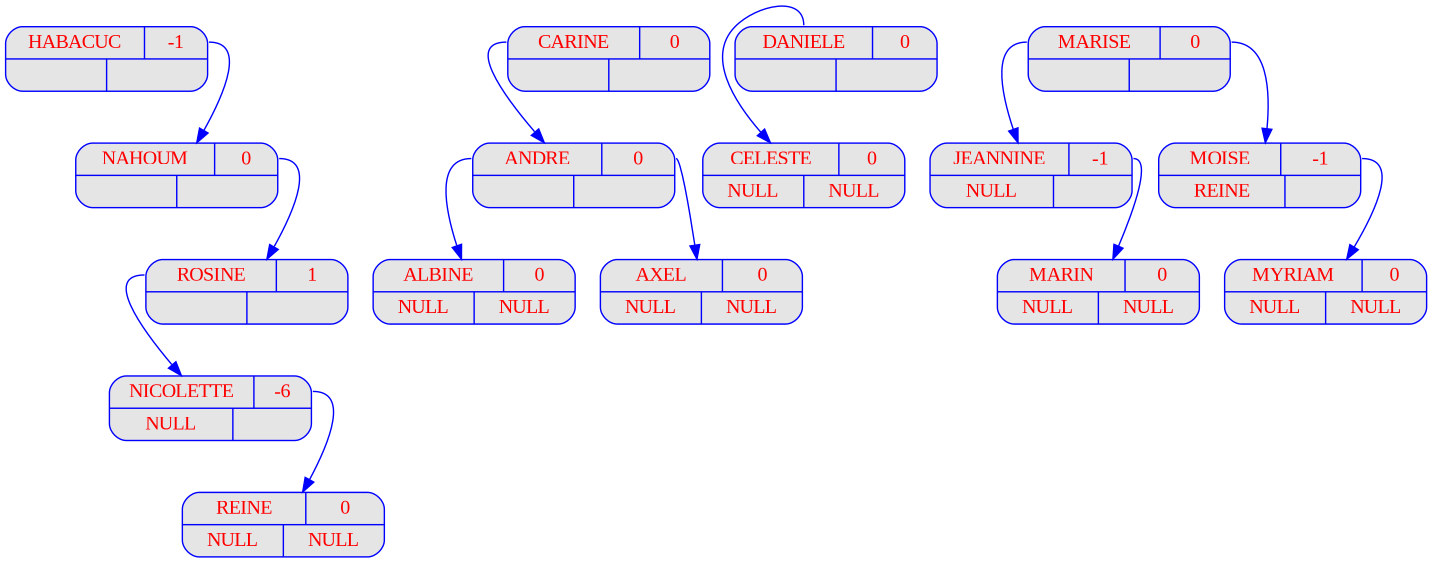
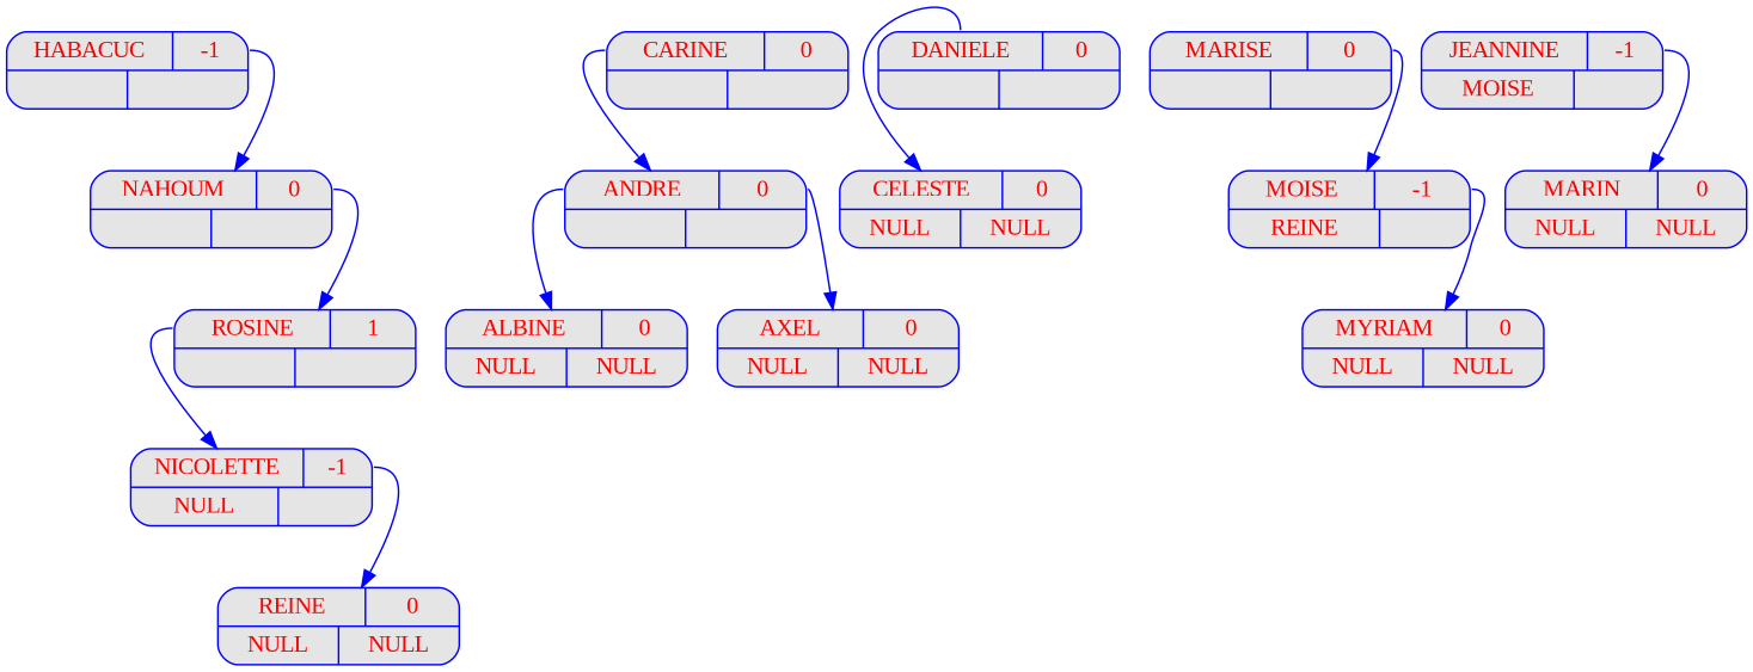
  digraph {
    fontname="Liberation Serif"
    node [color=blue fillcolor=grey90 fontcolor=red fontname="Liberation Serif" fontsize=14 shape=record style="rounded, filled"]
    edge [color=blue fontname="Liberation Serif" tailport=d]
    n1 [label="{{<g> HABACUC | <d> -1 } | { <g> | <d>}}" width=2]
    n2 [label="{{<g> NAHOUM | <d> 0 } | { <g> | <d>}}" width=2]
    n3 [label="{{<g> CARINE | <d> 0 } | { <g> | <d>}}" width=2]
    n4 [label="{{<g> ANDRE | <d> 0 } | { <g> | <d>}}" width=2]
    n5 [label="{{<g> ROSINE | <d> 1 } | { <g> | <d>}}" width=2]
    n6 [label="{{<g> ALBINE | <d> 0 }| { <g> NULL | <d> NULL}}" width=2]
    n7 [label="{{<g> AXEL | <d> 0 }| { <g> NULL | <d> NULL}}" width=2]
    n8 [label="{{<g> DANIELE | <d> 0 } | { <g> | <d>}}" width=2]
    n9 [label="{{<g> CELESTE | <d> 0 }| { <g> NULL | <d> NULL}}" width=2]
    n10 [label="{{<g> MARISE | <d> 0 } | { <g> | <d>}}" width=2]
-   n11 [label="{{<g> JEANNINE | <d> -1 }| { <g> NULL | <d> }}" width=2]
+   n11 [label="{{<g> JEANNINE | <d> -1 }| { <g> MOISE | <d> }}" width=2]
    n12 [label="{{<g> MOISE | <d> -1 }| { <g> REINE | <d> }}" width=2]
-   n13 [label="{{<g> NICOLETTE | <d> -6 }| { <g> NULL | <d> }}" width=2]
+   n13 [label="{{<g> NICOLETTE | <d> -1 }| { <g> NULL | <d> }}" width=2]
    n14 [label="{{<g> MARIN | <d> 0 }| { <g> NULL | <d> NULL}}" width=2]
    n15 [label="{{<g> MYRIAM | <d> 0 }| { <g> NULL | <d> NULL}}" width=2]
    n16 [label="{{<g> REINE | <d> 0 }| { <g> NULL | <d> NULL}}" width=2]
    n1 -> n2
    n2 -> n5
    n3 -> n4 [tailport=g]
    n4 -> n6 [tailport=g]
    n4 -> n7
    n5 -> n13 [tailport=g]
    n8 -> n9 [tailport=g]
-   n10 -> n11 [tailport=g]
    n10 -> n12
    n11 -> n14
    n12 -> n15
    n13 -> n16
  }
